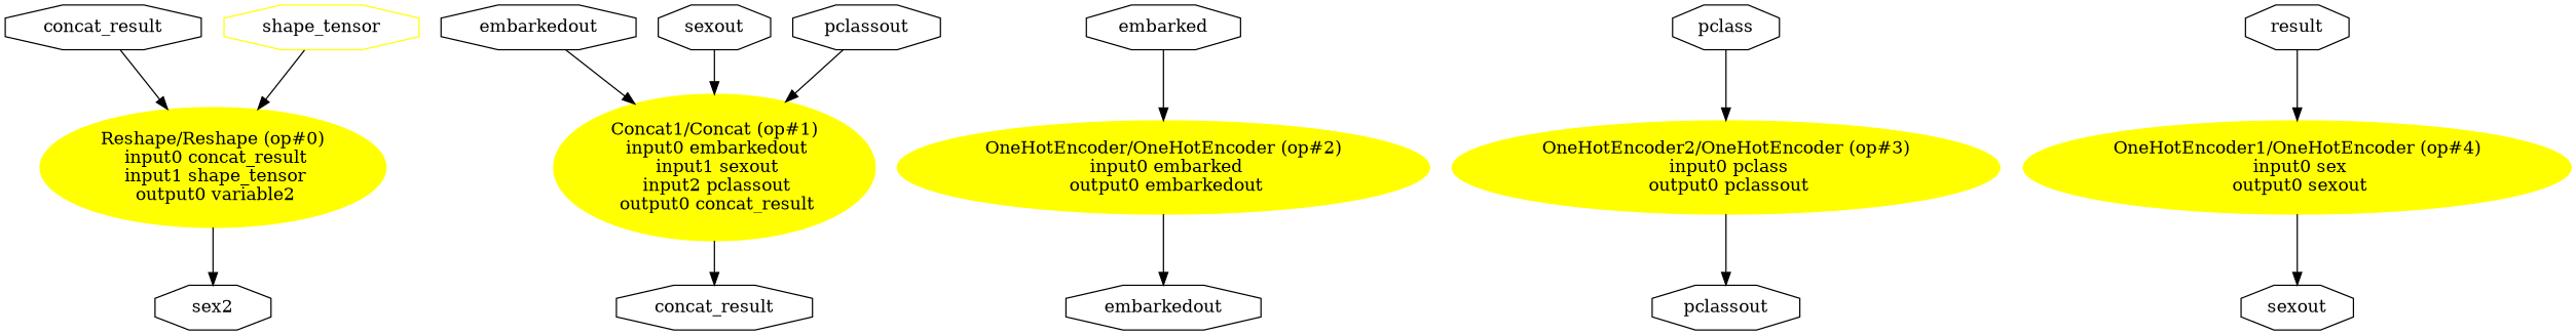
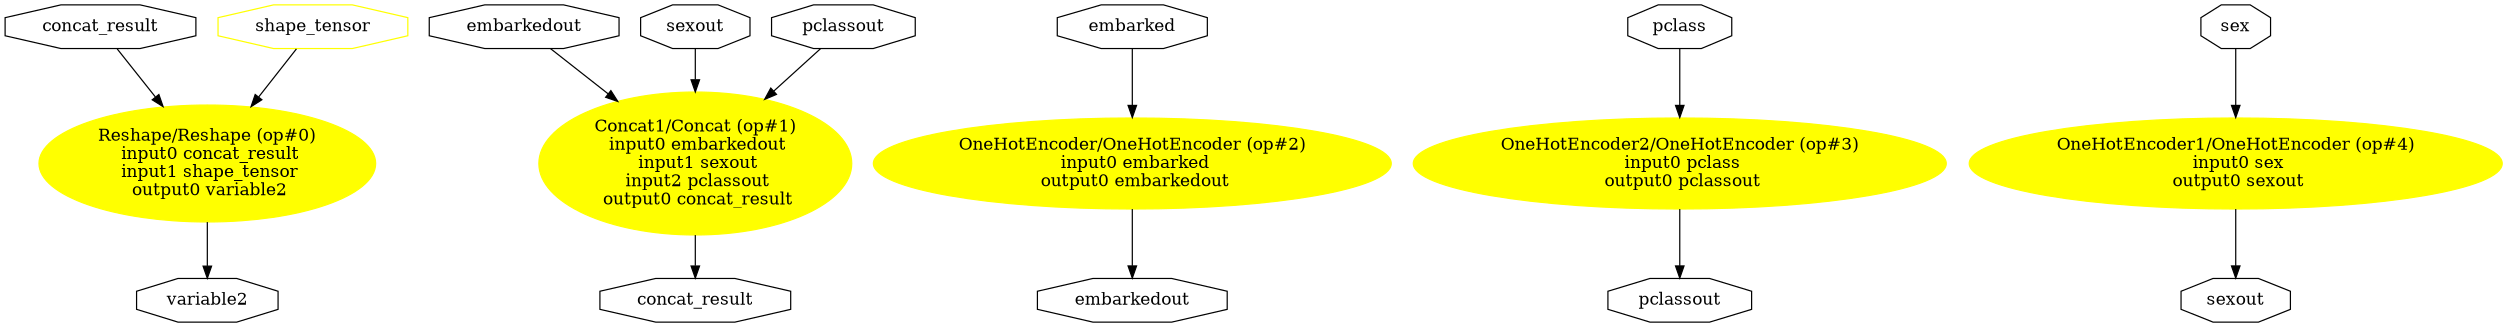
  digraph {
    rankdir=TB
    node [shape=octagon]
    "Reshape/Reshape (op#0)\n input0 concat_result\n input1 shape_tensor\n output0 variable2" [color=yellow fillcolor=yellow height=1.3356 style=filled width=3.1034 shape=""]
-   n2 [height=0.5 label=sex2 width=1.2897]
+   n2 [height=0.5 label=variable2 width=1.2897]
    n3 [height=0.5 label=concat_result width=1.7978]
    n4 [color=yellow height=0.5 label=shape_tensor width=1.7783]
    "Concat1/Concat (op#1)\n input0 embarkedout\n input1 sexout\n input2 pclassout\n output0 concat_result" [color=yellow fillcolor=yellow height=1.6303 style=filled width=2.9463 shape=""]
    n6 [height=0.5 label=concat_result width=1.7978]
    n7 [height=0.5 label=embarkedout width=1.7392]
    n8 [height=0.5 label=sexout width=1.0357]
    n9 [height=0.5 label=pclassout width=1.3679]
    "OneHotEncoder/OneHotEncoder (op#2)\n input0 embarked\n output0 embarkedout" [color=yellow fillcolor=yellow height=1.041 style=filled width=4.8123 shape=""]
    n11 [height=0.5 label=embarkedout width=1.7392]
    n12 [height=0.5 label=embarked width=1.3874]
    "OneHotEncoder2/OneHotEncoder (op#3)\n input0 pclass\n output0 pclassout" [color=yellow fillcolor=yellow height=1.041 style=filled width=4.9497 shape=""]
    n14 [height=0.5 label=pclassout width=1.3679]
    n15 [height=0.5 label=pclass width=1.0162]
    "OneHotEncoder1/OneHotEncoder (op#4)\n input0 sex\n output0 sexout" [color=yellow fillcolor=yellow height=1.041 style=filled width=4.9497 shape=""]
    n17 [height=0.5 label=sexout width=1.0357]
-   n18 [height=0.5 label=result width=0.75]
+   n18 [height=0.5 label=sex width=0.75]
    "Reshape/Reshape (op#0)\n input0 concat_result\n input1 shape_tensor\n output0 variable2" -> n2
    n3 -> "Reshape/Reshape (op#0)\n input0 concat_result\n input1 shape_tensor\n output0 variable2"
    n4 -> "Reshape/Reshape (op#0)\n input0 concat_result\n input1 shape_tensor\n output0 variable2"
    "Concat1/Concat (op#1)\n input0 embarkedout\n input1 sexout\n input2 pclassout\n output0 concat_result" -> n6
    n7 -> "Concat1/Concat (op#1)\n input0 embarkedout\n input1 sexout\n input2 pclassout\n output0 concat_result"
    n8 -> "Concat1/Concat (op#1)\n input0 embarkedout\n input1 sexout\n input2 pclassout\n output0 concat_result"
    n9 -> "Concat1/Concat (op#1)\n input0 embarkedout\n input1 sexout\n input2 pclassout\n output0 concat_result"
    "OneHotEncoder/OneHotEncoder (op#2)\n input0 embarked\n output0 embarkedout" -> n11
    n12 -> "OneHotEncoder/OneHotEncoder (op#2)\n input0 embarked\n output0 embarkedout"
    "OneHotEncoder2/OneHotEncoder (op#3)\n input0 pclass\n output0 pclassout" -> n14
    n15 -> "OneHotEncoder2/OneHotEncoder (op#3)\n input0 pclass\n output0 pclassout"
    "OneHotEncoder1/OneHotEncoder (op#4)\n input0 sex\n output0 sexout" -> n17
    n18 -> "OneHotEncoder1/OneHotEncoder (op#4)\n input0 sex\n output0 sexout"
  }
